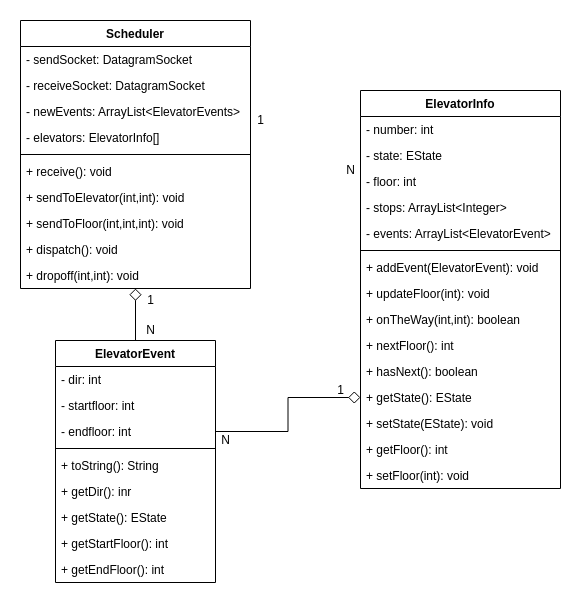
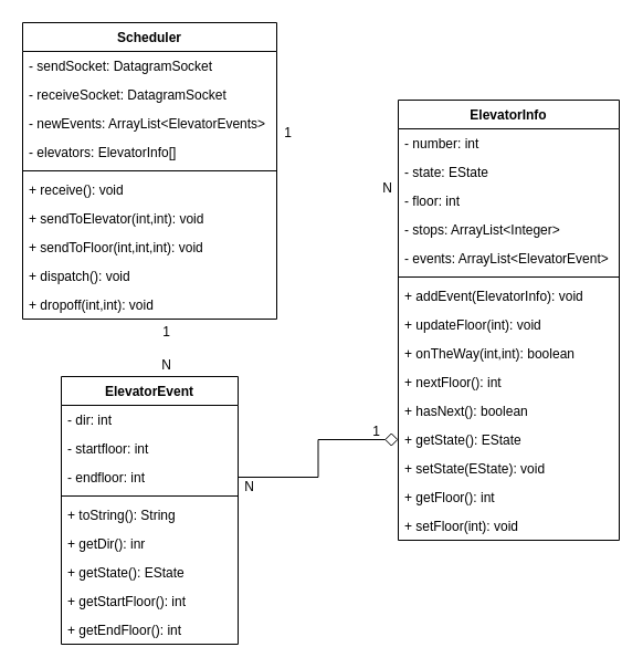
  <mxCell id="0" />
  <mxCell id="1" parent="0" />
  <mxCell id="2" value="Scheduler" style="swimlane;fontStyle=1;align=center;verticalAlign=top;childLayout=stackLayout;horizontal=1;startSize=26;horizontalStack=0;resizeParent=1;resizeParentMax=0;resizeLast=0;collapsible=1;marginBottom=0;" vertex="1" parent="1"><mxGeometry x="20" y="20" width="230" height="268" as="geometry" /></mxCell>
  <mxCell id="3" value="- sendSocket: DatagramSocket" style="text;strokeColor=none;fillColor=none;align=left;verticalAlign=top;spacingLeft=4;spacingRight=4;overflow=hidden;rotatable=0;points=[[0,0.5],[1,0.5]];portConstraint=eastwest;" vertex="1" parent="2"><mxGeometry y="26" width="230" height="26" as="geometry" /></mxCell>
  <mxCell id="4" value="- receiveSocket: DatagramSocket" style="text;strokeColor=none;fillColor=none;align=left;verticalAlign=top;spacingLeft=4;spacingRight=4;overflow=hidden;rotatable=0;points=[[0,0.5],[1,0.5]];portConstraint=eastwest;" vertex="1" parent="2"><mxGeometry y="52" width="230" height="26" as="geometry" /></mxCell>
  <mxCell id="5" value="- newEvents: ArrayList&lt;ElevatorEvents&gt;" style="text;strokeColor=none;fillColor=none;align=left;verticalAlign=top;spacingLeft=4;spacingRight=4;overflow=hidden;rotatable=0;points=[[0,0.5],[1,0.5]];portConstraint=eastwest;" vertex="1" parent="2"><mxGeometry y="78" width="230" height="26" as="geometry" /></mxCell>
  <mxCell id="6" value="- elevators: ElevatorInfo[]" style="text;strokeColor=none;fillColor=none;align=left;verticalAlign=top;spacingLeft=4;spacingRight=4;overflow=hidden;rotatable=0;points=[[0,0.5],[1,0.5]];portConstraint=eastwest;" vertex="1" parent="2"><mxGeometry y="104" width="230" height="26" as="geometry" /></mxCell>
  <mxCell id="7" value="" style="line;strokeWidth=1;fillColor=none;align=left;verticalAlign=middle;spacingTop=-1;spacingLeft=3;spacingRight=3;rotatable=0;labelPosition=right;points=[];portConstraint=eastwest;" vertex="1" parent="2"><mxGeometry y="130" width="230" height="8" as="geometry" /></mxCell>
  <mxCell id="8" value="+ receive(): void" style="text;strokeColor=none;fillColor=none;align=left;verticalAlign=top;spacingLeft=4;spacingRight=4;overflow=hidden;rotatable=0;points=[[0,0.5],[1,0.5]];portConstraint=eastwest;" vertex="1" parent="2"><mxGeometry y="138" width="230" height="26" as="geometry" /></mxCell>
  <mxCell id="9" value="+ sendToElevator(int,int): void" style="text;strokeColor=none;fillColor=none;align=left;verticalAlign=top;spacingLeft=4;spacingRight=4;overflow=hidden;rotatable=0;points=[[0,0.5],[1,0.5]];portConstraint=eastwest;" vertex="1" parent="2"><mxGeometry y="164" width="230" height="26" as="geometry" /></mxCell>
  <mxCell id="10" value="+ sendToFloor(int,int,int): void" style="text;strokeColor=none;fillColor=none;align=left;verticalAlign=top;spacingLeft=4;spacingRight=4;overflow=hidden;rotatable=0;points=[[0,0.5],[1,0.5]];portConstraint=eastwest;" vertex="1" parent="2"><mxGeometry y="190" width="230" height="26" as="geometry" /></mxCell>
  <mxCell id="11" value="+ dispatch(): void" style="text;strokeColor=none;fillColor=none;align=left;verticalAlign=top;spacingLeft=4;spacingRight=4;overflow=hidden;rotatable=0;points=[[0,0.5],[1,0.5]];portConstraint=eastwest;" vertex="1" parent="2"><mxGeometry y="216" width="230" height="26" as="geometry" /></mxCell>
  <mxCell id="12" value="+ dropoff(int,int): void" style="text;strokeColor=none;fillColor=none;align=left;verticalAlign=top;spacingLeft=4;spacingRight=4;overflow=hidden;rotatable=0;points=[[0,0.5],[1,0.5]];portConstraint=eastwest;" vertex="1" parent="2"><mxGeometry y="242" width="230" height="26" as="geometry" /></mxCell>
- <mxCell id="13" style="edgeStyle=orthogonalEdgeStyle;rounded=0;orthogonalLoop=1;jettySize=auto;html=1;exitX=0.5;exitY=0;exitDx=0;exitDy=0;endSize=10;endArrow=diamond;endFill=0;" edge="1" parent="1" source="14" target="2"><mxGeometry relative="1" as="geometry" /></mxCell>
  <mxCell id="14" value="ElevatorEvent" style="swimlane;fontStyle=1;align=center;verticalAlign=top;childLayout=stackLayout;horizontal=1;startSize=26;horizontalStack=0;resizeParent=1;resizeParentMax=0;resizeLast=0;collapsible=1;marginBottom=0;" vertex="1" parent="1"><mxGeometry x="55" y="340" width="160" height="242" as="geometry" /></mxCell>
  <mxCell id="15" value="- dir: int" style="text;strokeColor=none;fillColor=none;align=left;verticalAlign=top;spacingLeft=4;spacingRight=4;overflow=hidden;rotatable=0;points=[[0,0.5],[1,0.5]];portConstraint=eastwest;" vertex="1" parent="14"><mxGeometry y="26" width="160" height="26" as="geometry" /></mxCell>
  <mxCell id="16" value="- startfloor: int" style="text;strokeColor=none;fillColor=none;align=left;verticalAlign=top;spacingLeft=4;spacingRight=4;overflow=hidden;rotatable=0;points=[[0,0.5],[1,0.5]];portConstraint=eastwest;" vertex="1" parent="14"><mxGeometry y="52" width="160" height="26" as="geometry" /></mxCell>
  <mxCell id="17" value="- endfloor: int" style="text;strokeColor=none;fillColor=none;align=left;verticalAlign=top;spacingLeft=4;spacingRight=4;overflow=hidden;rotatable=0;points=[[0,0.5],[1,0.5]];portConstraint=eastwest;" vertex="1" parent="14"><mxGeometry y="78" width="160" height="26" as="geometry" /></mxCell>
  <mxCell id="18" value="" style="line;strokeWidth=1;fillColor=none;align=left;verticalAlign=middle;spacingTop=-1;spacingLeft=3;spacingRight=3;rotatable=0;labelPosition=right;points=[];portConstraint=eastwest;" vertex="1" parent="14"><mxGeometry y="104" width="160" height="8" as="geometry" /></mxCell>
  <mxCell id="19" value="+ toString(): String" style="text;strokeColor=none;fillColor=none;align=left;verticalAlign=top;spacingLeft=4;spacingRight=4;overflow=hidden;rotatable=0;points=[[0,0.5],[1,0.5]];portConstraint=eastwest;" vertex="1" parent="14"><mxGeometry y="112" width="160" height="26" as="geometry" /></mxCell>
  <mxCell id="20" value="+ getDir(): inr" style="text;strokeColor=none;fillColor=none;align=left;verticalAlign=top;spacingLeft=4;spacingRight=4;overflow=hidden;rotatable=0;points=[[0,0.5],[1,0.5]];portConstraint=eastwest;" vertex="1" parent="14"><mxGeometry y="138" width="160" height="26" as="geometry" /></mxCell>
  <mxCell id="21" value="+ getState(): EState" style="text;strokeColor=none;fillColor=none;align=left;verticalAlign=top;spacingLeft=4;spacingRight=4;overflow=hidden;rotatable=0;points=[[0,0.5],[1,0.5]];portConstraint=eastwest;" vertex="1" parent="14"><mxGeometry y="164" width="160" height="26" as="geometry" /></mxCell>
  <mxCell id="22" value="+ getStartFloor(): int" style="text;strokeColor=none;fillColor=none;align=left;verticalAlign=top;spacingLeft=4;spacingRight=4;overflow=hidden;rotatable=0;points=[[0,0.5],[1,0.5]];portConstraint=eastwest;" vertex="1" parent="14"><mxGeometry y="190" width="160" height="26" as="geometry" /></mxCell>
  <mxCell id="23" value="+ getEndFloor(): int" style="text;strokeColor=none;fillColor=none;align=left;verticalAlign=top;spacingLeft=4;spacingRight=4;overflow=hidden;rotatable=0;points=[[0,0.5],[1,0.5]];portConstraint=eastwest;" vertex="1" parent="14"><mxGeometry y="216" width="160" height="26" as="geometry" /></mxCell>
  <mxCell id="24" value="ElevatorInfo" style="swimlane;fontStyle=1;align=center;verticalAlign=top;childLayout=stackLayout;horizontal=1;startSize=26;horizontalStack=0;resizeParent=1;resizeParentMax=0;resizeLast=0;collapsible=1;marginBottom=0;" vertex="1" parent="1"><mxGeometry x="360" y="90" width="200" height="398" as="geometry" /></mxCell>
  <mxCell id="25" value="- number: int" style="text;strokeColor=none;fillColor=none;align=left;verticalAlign=top;spacingLeft=4;spacingRight=4;overflow=hidden;rotatable=0;points=[[0,0.5],[1,0.5]];portConstraint=eastwest;" vertex="1" parent="24"><mxGeometry y="26" width="200" height="26" as="geometry" /></mxCell>
  <mxCell id="26" value="- state: EState" style="text;strokeColor=none;fillColor=none;align=left;verticalAlign=top;spacingLeft=4;spacingRight=4;overflow=hidden;rotatable=0;points=[[0,0.5],[1,0.5]];portConstraint=eastwest;" vertex="1" parent="24"><mxGeometry y="52" width="200" height="26" as="geometry" /></mxCell>
  <mxCell id="27" value="- floor: int" style="text;strokeColor=none;fillColor=none;align=left;verticalAlign=top;spacingLeft=4;spacingRight=4;overflow=hidden;rotatable=0;points=[[0,0.5],[1,0.5]];portConstraint=eastwest;" vertex="1" parent="24"><mxGeometry y="78" width="200" height="26" as="geometry" /></mxCell>
  <mxCell id="28" value="- stops: ArrayList&lt;Integer&gt;" style="text;strokeColor=none;fillColor=none;align=left;verticalAlign=top;spacingLeft=4;spacingRight=4;overflow=hidden;rotatable=0;points=[[0,0.5],[1,0.5]];portConstraint=eastwest;" vertex="1" parent="24"><mxGeometry y="104" width="200" height="26" as="geometry" /></mxCell>
  <mxCell id="29" value="- events: ArrayList&lt;ElevatorEvent&gt;" style="text;strokeColor=none;fillColor=none;align=left;verticalAlign=top;spacingLeft=4;spacingRight=4;overflow=hidden;rotatable=0;points=[[0,0.5],[1,0.5]];portConstraint=eastwest;" vertex="1" parent="24"><mxGeometry y="130" width="200" height="26" as="geometry" /></mxCell>
  <mxCell id="30" value="" style="line;strokeWidth=1;fillColor=none;align=left;verticalAlign=middle;spacingTop=-1;spacingLeft=3;spacingRight=3;rotatable=0;labelPosition=right;points=[];portConstraint=eastwest;" vertex="1" parent="24"><mxGeometry y="156" width="200" height="8" as="geometry" /></mxCell>
- <mxCell id="31" value="+ addEvent(ElevatorEvent): void" style="text;strokeColor=none;fillColor=none;align=left;verticalAlign=top;spacingLeft=4;spacingRight=4;overflow=hidden;rotatable=0;points=[[0,0.5],[1,0.5]];portConstraint=eastwest;" vertex="1" parent="24"><mxGeometry y="164" width="200" height="26" as="geometry" /></mxCell>
+ <mxCell id="31" value="+ addEvent(ElevatorInfo): void" style="text;strokeColor=none;fillColor=none;align=left;verticalAlign=top;spacingLeft=4;spacingRight=4;overflow=hidden;rotatable=0;points=[[0,0.5],[1,0.5]];portConstraint=eastwest;" vertex="1" parent="24"><mxGeometry y="164" width="200" height="26" as="geometry" /></mxCell>
  <mxCell id="32" value="+ updateFloor(int): void" style="text;strokeColor=none;fillColor=none;align=left;verticalAlign=top;spacingLeft=4;spacingRight=4;overflow=hidden;rotatable=0;points=[[0,0.5],[1,0.5]];portConstraint=eastwest;" vertex="1" parent="24"><mxGeometry y="190" width="200" height="26" as="geometry" /></mxCell>
  <mxCell id="33" value="+ onTheWay(int,int): boolean" style="text;strokeColor=none;fillColor=none;align=left;verticalAlign=top;spacingLeft=4;spacingRight=4;overflow=hidden;rotatable=0;points=[[0,0.5],[1,0.5]];portConstraint=eastwest;" vertex="1" parent="24"><mxGeometry y="216" width="200" height="26" as="geometry" /></mxCell>
  <mxCell id="34" value="+ nextFloor(): int" style="text;strokeColor=none;fillColor=none;align=left;verticalAlign=top;spacingLeft=4;spacingRight=4;overflow=hidden;rotatable=0;points=[[0,0.5],[1,0.5]];portConstraint=eastwest;" vertex="1" parent="24"><mxGeometry y="242" width="200" height="26" as="geometry" /></mxCell>
  <mxCell id="35" value="+ hasNext(): boolean" style="text;strokeColor=none;fillColor=none;align=left;verticalAlign=top;spacingLeft=4;spacingRight=4;overflow=hidden;rotatable=0;points=[[0,0.5],[1,0.5]];portConstraint=eastwest;" vertex="1" parent="24"><mxGeometry y="268" width="200" height="26" as="geometry" /></mxCell>
  <mxCell id="36" value="+ getState(): EState" style="text;strokeColor=none;fillColor=none;align=left;verticalAlign=top;spacingLeft=4;spacingRight=4;overflow=hidden;rotatable=0;points=[[0,0.5],[1,0.5]];portConstraint=eastwest;" vertex="1" parent="24"><mxGeometry y="294" width="200" height="26" as="geometry" /></mxCell>
  <mxCell id="37" value="+ setState(EState): void" style="text;strokeColor=none;fillColor=none;align=left;verticalAlign=top;spacingLeft=4;spacingRight=4;overflow=hidden;rotatable=0;points=[[0,0.5],[1,0.5]];portConstraint=eastwest;" vertex="1" parent="24"><mxGeometry y="320" width="200" height="26" as="geometry" /></mxCell>
  <mxCell id="38" value="+ getFloor(): int" style="text;strokeColor=none;fillColor=none;align=left;verticalAlign=top;spacingLeft=4;spacingRight=4;overflow=hidden;rotatable=0;points=[[0,0.5],[1,0.5]];portConstraint=eastwest;" vertex="1" parent="24"><mxGeometry y="346" width="200" height="26" as="geometry" /></mxCell>
  <mxCell id="39" value="+ setFloor(int): void" style="text;strokeColor=none;fillColor=none;align=left;verticalAlign=top;spacingLeft=4;spacingRight=4;overflow=hidden;rotatable=0;points=[[0,0.5],[1,0.5]];portConstraint=eastwest;" vertex="1" parent="24"><mxGeometry y="372" width="200" height="26" as="geometry" /></mxCell>
  <mxCell id="40" style="edgeStyle=orthogonalEdgeStyle;rounded=0;orthogonalLoop=1;jettySize=auto;html=1;exitX=1;exitY=0.5;exitDx=0;exitDy=0;endArrow=diamond;endFill=0;endSize=10;" edge="1" parent="1" source="17" target="36"><mxGeometry relative="1" as="geometry" /></mxCell>
  <mxCell id="41" value="N" style="text;html=1;align=center;verticalAlign=middle;resizable=0;points=[];autosize=1;strokeColor=none;fillColor=none;" vertex="1" parent="1"><mxGeometry x="340" y="160" width="20" height="20" as="geometry" /></mxCell>
  <mxCell id="42" value="1" style="text;html=1;align=center;verticalAlign=middle;resizable=0;points=[];autosize=1;strokeColor=none;fillColor=none;" vertex="1" parent="1"><mxGeometry x="250" y="110" width="20" height="20" as="geometry" /></mxCell>
  <mxCell id="43" value="1" style="text;html=1;align=center;verticalAlign=middle;resizable=0;points=[];autosize=1;strokeColor=none;fillColor=none;" vertex="1" parent="1"><mxGeometry x="330" y="380" width="20" height="20" as="geometry" /></mxCell>
  <mxCell id="44" value="N" style="text;html=1;align=center;verticalAlign=middle;resizable=0;points=[];autosize=1;strokeColor=none;fillColor=none;" vertex="1" parent="1"><mxGeometry x="215" y="430" width="20" height="20" as="geometry" /></mxCell>
  <mxCell id="45" value="1" style="text;html=1;align=center;verticalAlign=middle;resizable=0;points=[];autosize=1;strokeColor=none;fillColor=none;" vertex="1" parent="1"><mxGeometry x="140" y="290" width="20" height="20" as="geometry" /></mxCell>
  <mxCell id="46" value="N" style="text;html=1;align=center;verticalAlign=middle;resizable=0;points=[];autosize=1;strokeColor=none;fillColor=none;" vertex="1" parent="1"><mxGeometry x="140" y="320" width="20" height="20" as="geometry" /></mxCell>
